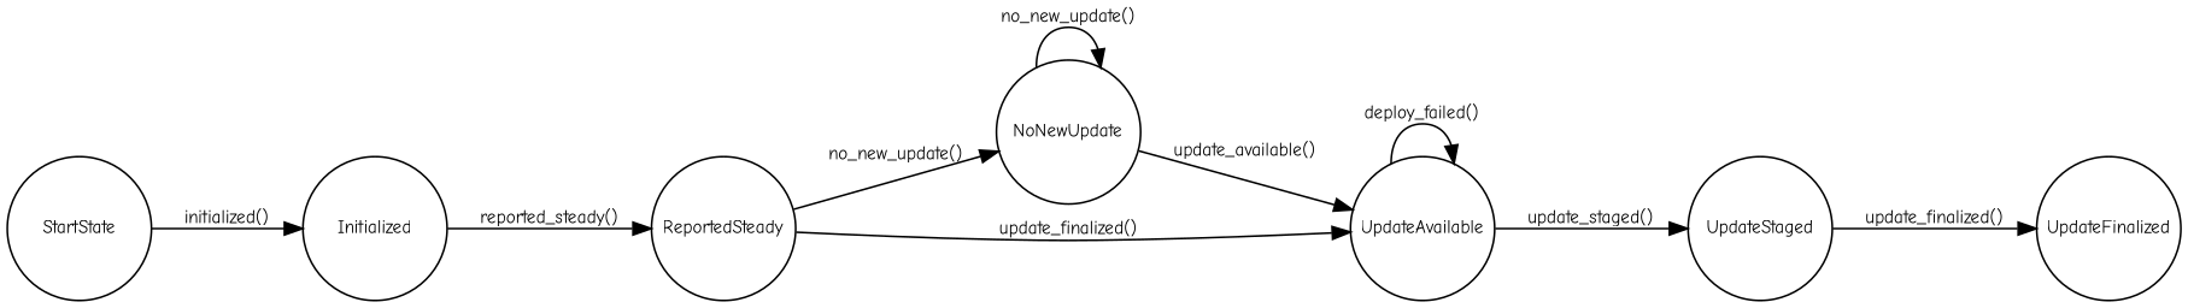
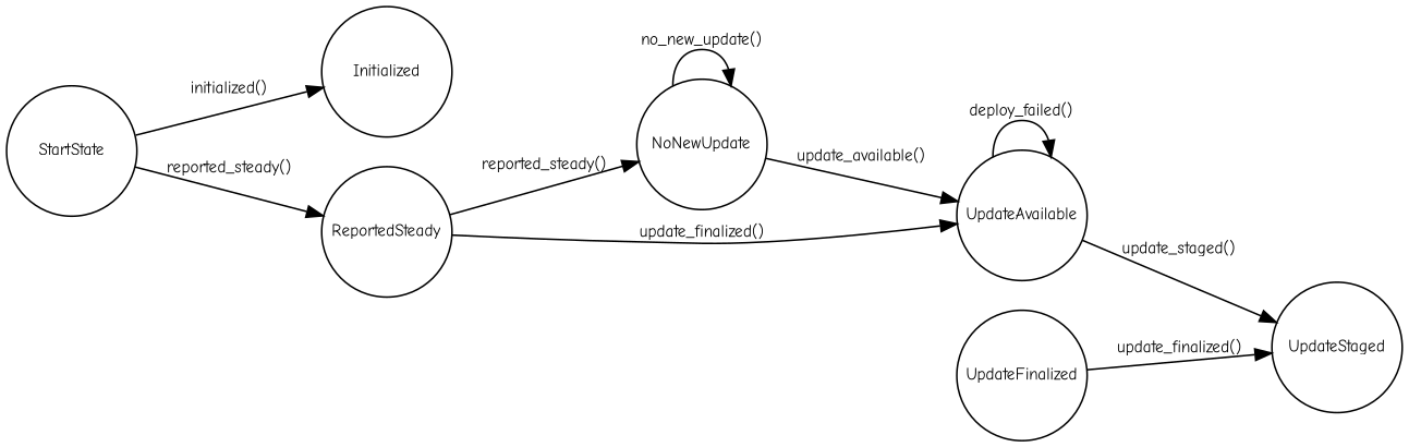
  digraph {
    fontname="Comic Neue"
    rankdir=LR
    node [fixedsize=true fontname="Comic Neue" fontsize=10 shape=circle]
    edge [fixedsize=true fontname="Comic Neue" fontsize=10]
    n1 [label=StartState width=1.1]
    n2 [label=Initialized width=1.1]
    n3 [label=ReportedSteady width=1.1]
    n4 [label=NoNewUpdate width=1.1]
    n5 [label=UpdateAvailable width=1.1]
    n6 [label=UpdateStaged width=1.1]
    n7 [label=UpdateFinalized width=1.1]
    n1 -> n2 [label="initialized()"]
-   n2 -> n3 [label="reported_steady()"]
-   n3 -> n4 [label="no_new_update()"]
+   n1 -> n3 [label="reported_steady()"]
+   n3 -> n4 [label="reported_steady()"]
    n3 -> n5 [label="update_finalized()"]
    n4 -> n4 [label="no_new_update()"]
    n4 -> n5 [label="update_available()"]
    n5 -> n5 [label="deploy_failed()"]
    n5 -> n6 [label="update_staged()"]
-   n6 -> n7 [label="update_finalized()"]
+   n7 -> n6 [label="update_finalized()"]
  }
